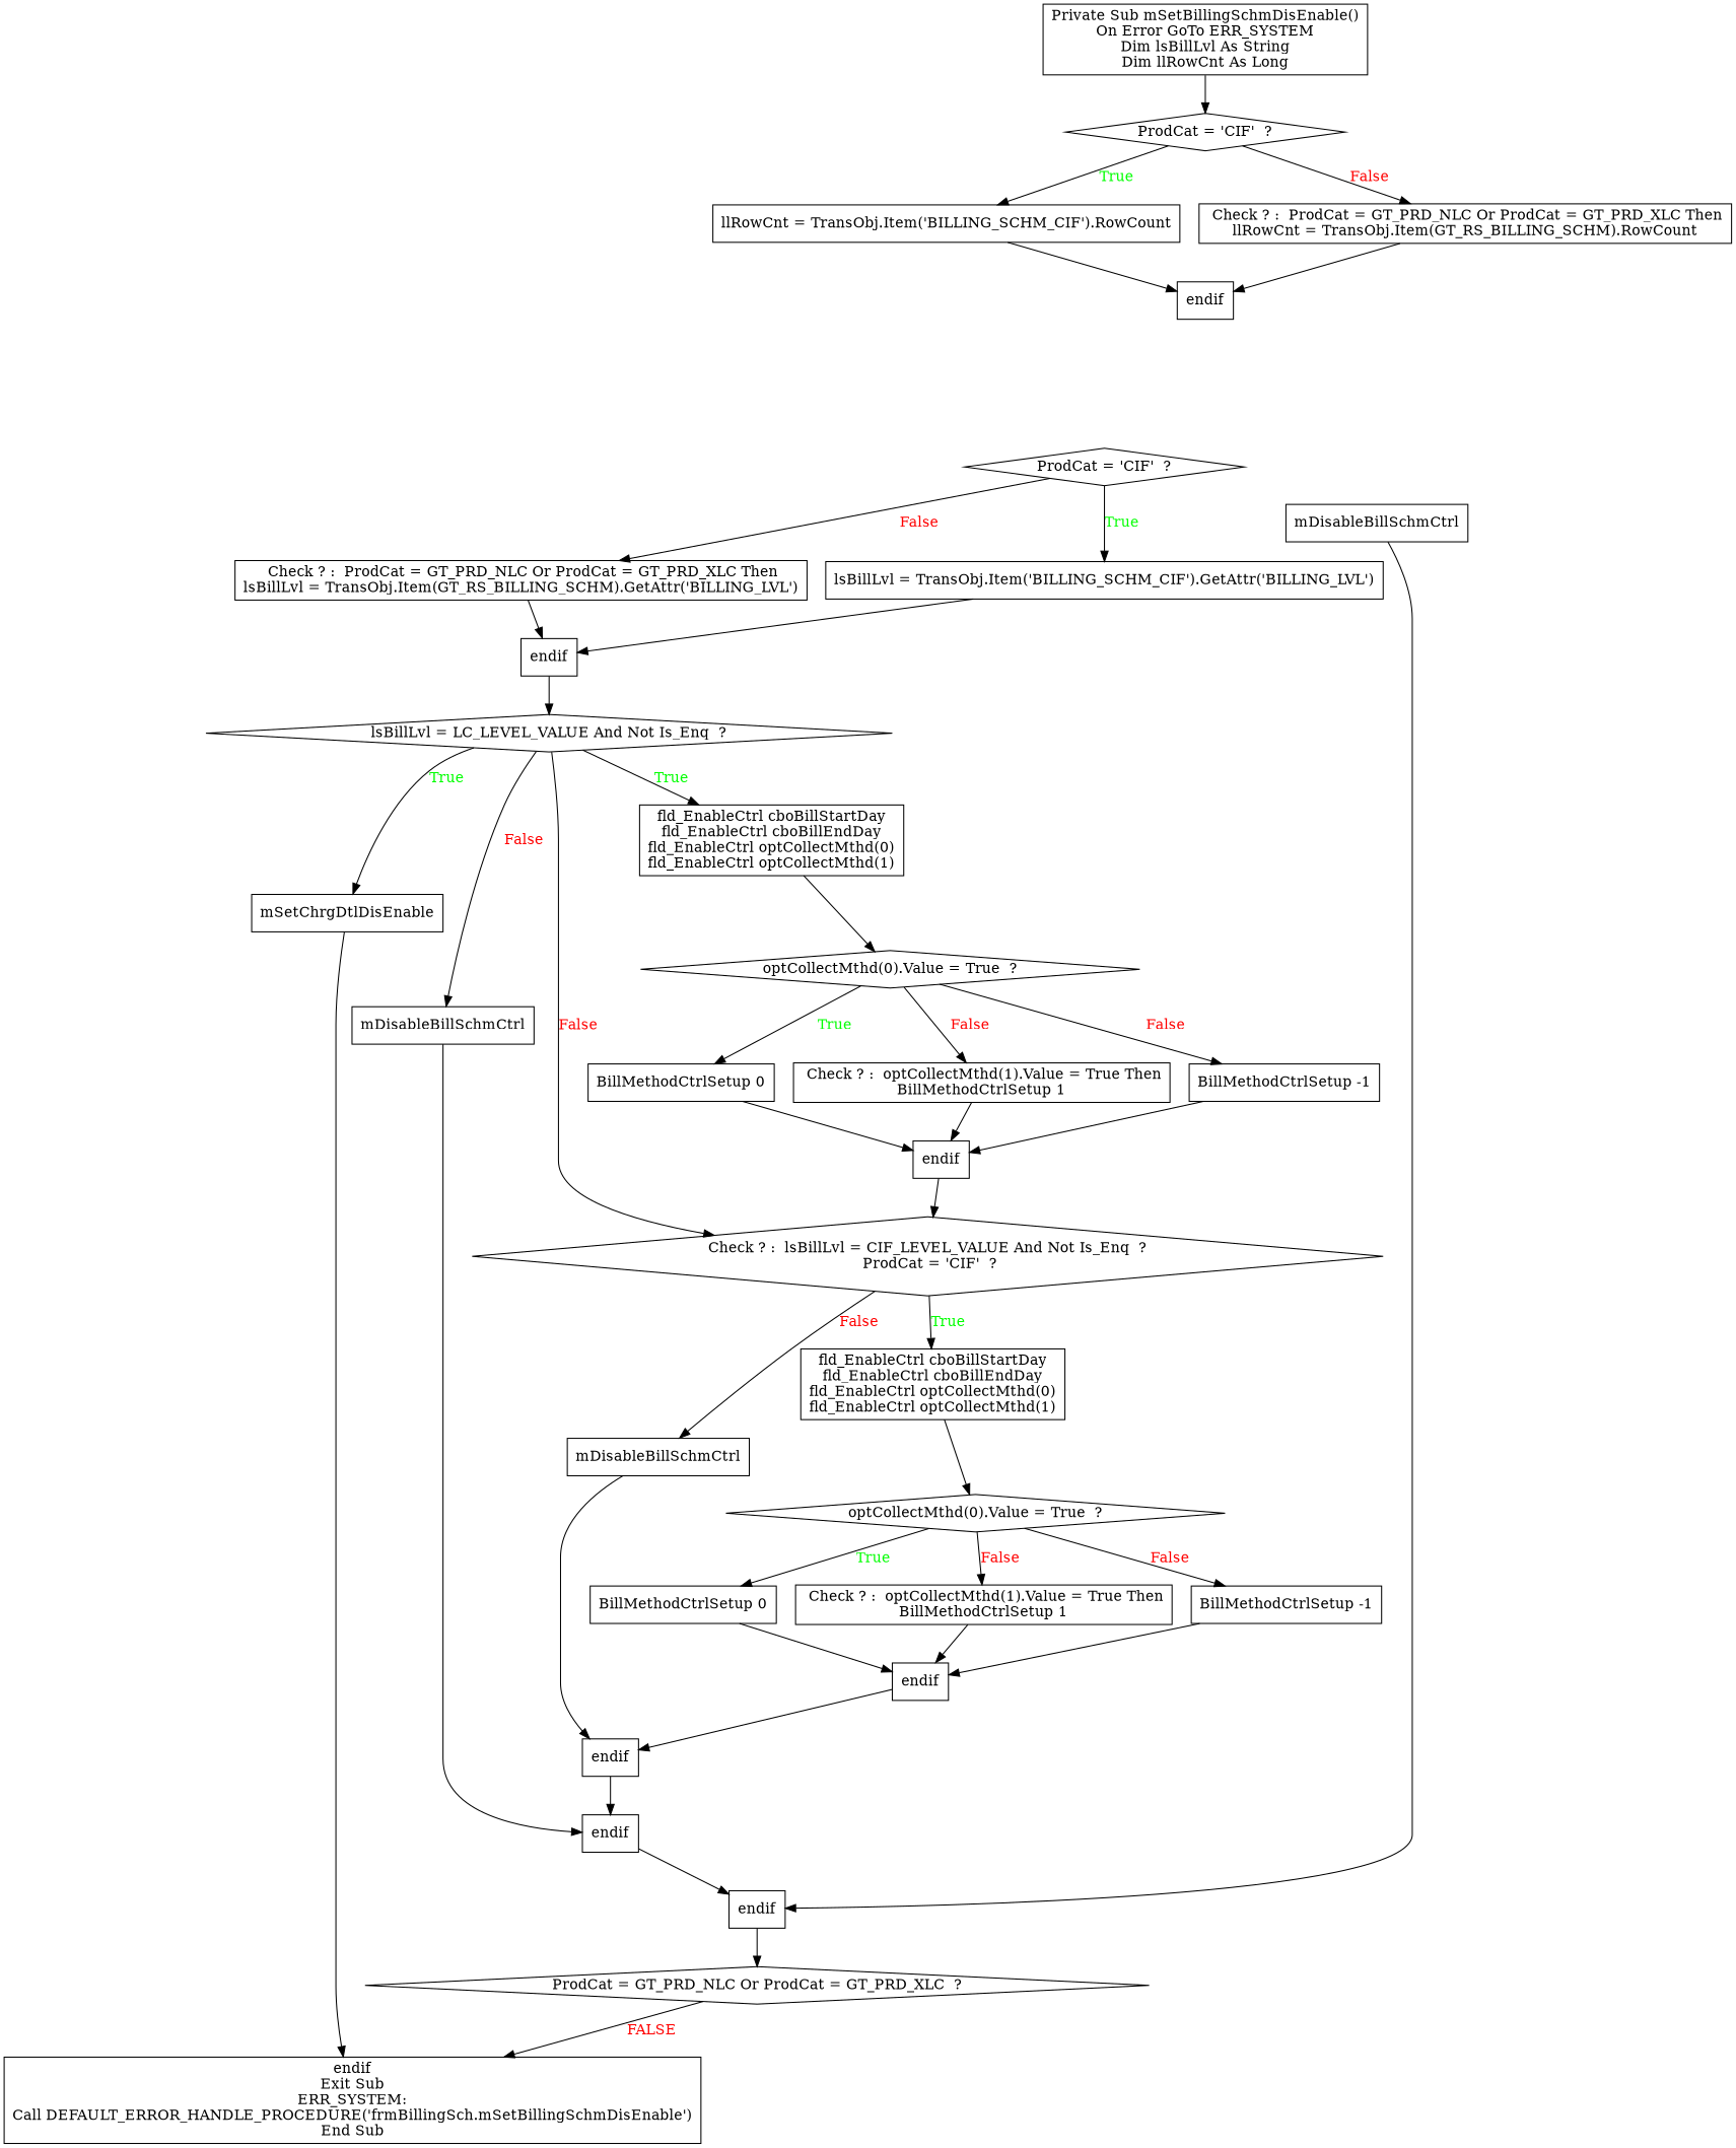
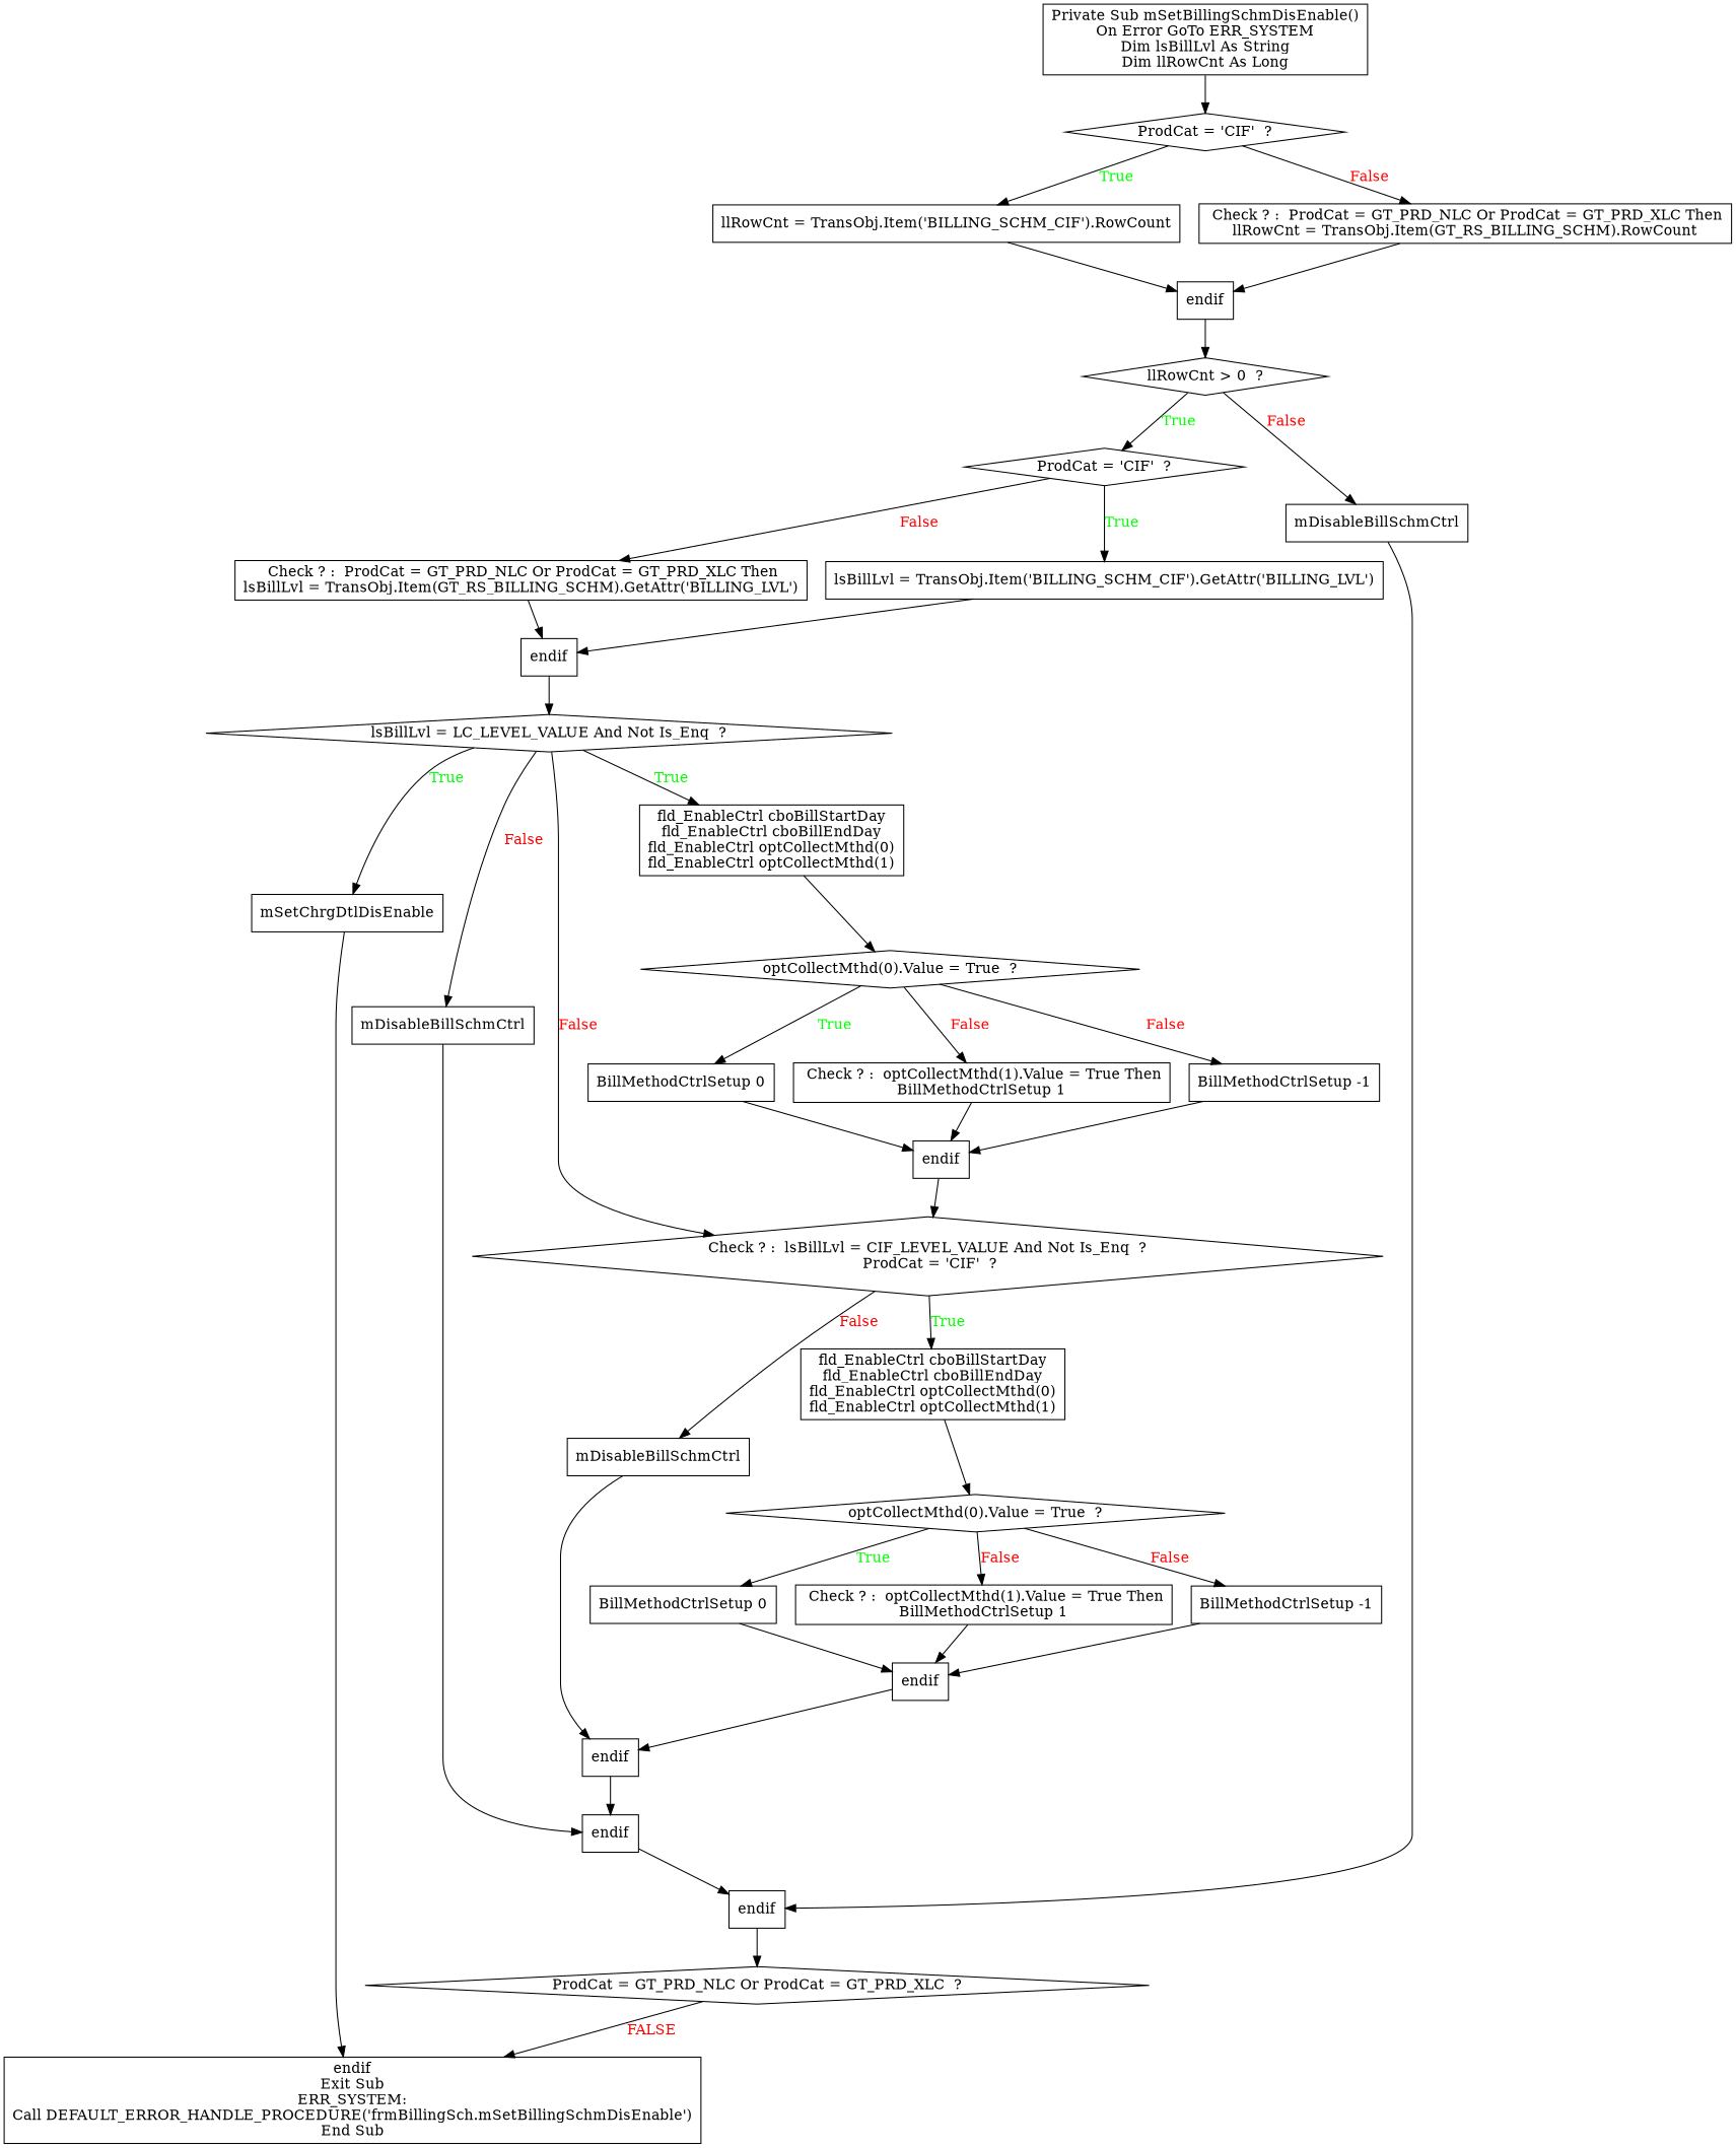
  digraph {
    node [shape=box]
    n1 [label="Private Sub mSetBillingSchmDisEnable()\nOn Error GoTo ERR_SYSTEM\nDim lsBillLvl As String\nDim llRowCnt As Long"]
    n2 [label="ProdCat = 'CIF'  ?" shape=diamond]
    n3 [label="llRowCnt = TransObj.Item('BILLING_SCHM_CIF').RowCount"]
    n4 [label=" Check ? :  ProdCat = GT_PRD_NLC Or ProdCat = GT_PRD_XLC Then\nllRowCnt = TransObj.Item(GT_RS_BILLING_SCHM).RowCount"]
    n5 [label=endif]
+   n6 [label="llRowCnt > 0  ?" shape=diamond]
    n7 [label="ProdCat = 'CIF'  ?" shape=diamond]
    n8 [label=mDisableBillSchmCtrl]
    n9 [label="lsBillLvl = TransObj.Item('BILLING_SCHM_CIF').GetAttr('BILLING_LVL')"]
    n10 [label=" Check ? :  ProdCat = GT_PRD_NLC Or ProdCat = GT_PRD_XLC Then\nlsBillLvl = TransObj.Item(GT_RS_BILLING_SCHM).GetAttr('BILLING_LVL')"]
    n11 [label=endif]
    n12 [label=endif]
    n13 [label="lsBillLvl = LC_LEVEL_VALUE And Not Is_Enq  ?" shape=diamond]
    n14 [label="fld_EnableCtrl cboBillStartDay\nfld_EnableCtrl cboBillEndDay\nfld_EnableCtrl optCollectMthd(0)\nfld_EnableCtrl optCollectMthd(1)"]
    n15 [label="Check ? :  lsBillLvl = CIF_LEVEL_VALUE And Not Is_Enq  ?\n ProdCat = 'CIF'  ?" shape=diamond]
    n16 [label=mDisableBillSchmCtrl]
    n17 [label=mSetChrgDtlDisEnable]
    n18 [label="optCollectMthd(0).Value = True  ?" shape=diamond]
    n19 [label="fld_EnableCtrl cboBillStartDay\nfld_EnableCtrl cboBillEndDay\nfld_EnableCtrl optCollectMthd(0)\nfld_EnableCtrl optCollectMthd(1)"]
    n20 [label=mDisableBillSchmCtrl]
    n21 [label=endif]
    n22 [label="BillMethodCtrlSetup 0"]
    n23 [label=" Check ? :  optCollectMthd(1).Value = True Then\nBillMethodCtrlSetup 1"]
    n24 [label="BillMethodCtrlSetup -1"]
    n25 [label=endif]
    n26 [label="optCollectMthd(0).Value = True  ?" shape=diamond]
    n27 [label=endif]
    n28 [label="BillMethodCtrlSetup 0"]
    n29 [label=" Check ? :  optCollectMthd(1).Value = True Then\nBillMethodCtrlSetup 1"]
    n30 [label="BillMethodCtrlSetup -1"]
    n31 [label=endif]
    n32 [label="ProdCat = GT_PRD_NLC Or ProdCat = GT_PRD_XLC  ?" shape=diamond]
    n33 [label="endif\nExit Sub\nERR_SYSTEM:\nCall DEFAULT_ERROR_HANDLE_PROCEDURE('frmBillingSch.mSetBillingSchmDisEnable')\nEnd Sub"]
    n1 -> n2
    n2 -> n3 [fontcolor=GREEN label=True]
    n2 -> n4 [fontcolor=RED label=False]
    n3 -> n5
    n4 -> n5
+   n5 -> n6
+   n6 -> n7 [fontcolor=GREEN label=True]
+   n6 -> n8 [fontcolor=RED label=False]
    n7 -> n9 [fontcolor=GREEN label=True]
    n7 -> n10 [fontcolor=RED label=False]
    n8 -> n11
    n9 -> n12
    n10 -> n12
    n11 -> n32
    n12 -> n13
    n13 -> n14 [fontcolor=GREEN label=True]
    n13 -> n15 [fontcolor=RED label=False]
    n13 -> n16 [fontcolor=RED label=False]
    n13 -> n17 [fontcolor=GREEN label=True]
    n14 -> n18
    n15 -> n19 [fontcolor=GREEN label=True]
    n15 -> n20 [fontcolor=RED label=False]
    n16 -> n21
    n17 -> n33
    n18 -> n22 [fontcolor=GREEN label=True]
    n18 -> n23 [fontcolor=RED label=False]
    n18 -> n24 [fontcolor=RED label=False]
    n19 -> n26
    n20 -> n27
    n21 -> n11
    n22 -> n25
    n23 -> n25
    n24 -> n25
    n25 -> n15
    n26 -> n28 [fontcolor=GREEN label=True]
    n26 -> n29 [fontcolor=RED label=False]
    n26 -> n30 [fontcolor=RED label=False]
    n27 -> n21
    n28 -> n31
    n29 -> n31
    n30 -> n31
    n31 -> n27
    n32 -> n33 [fontcolor=RED label=FALSE]
  }
